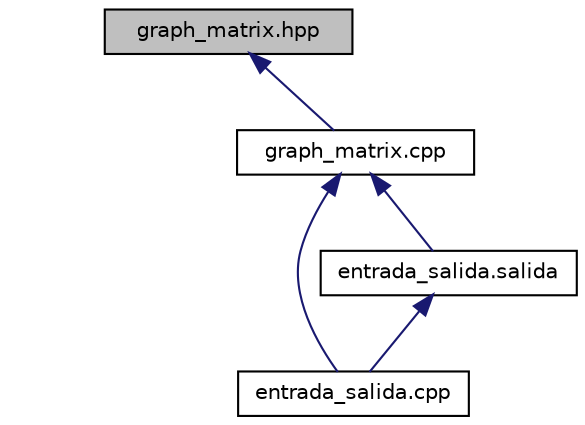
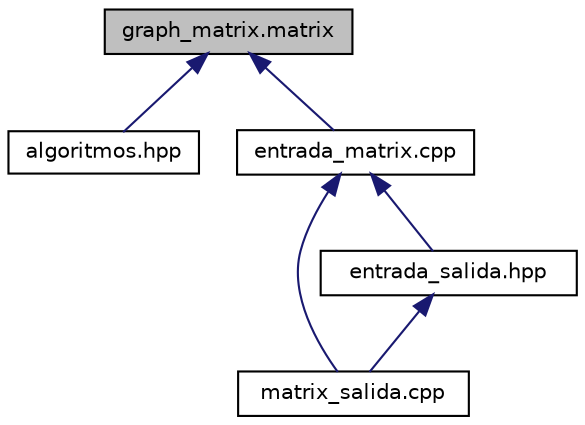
  digraph {
    node [color=black fillcolor=white fontname=Helvetica fontsize=10 shape=record style=filled]
    edge [color=midnightblue dir=back fontname=Helvetica fontsize=10 labelfontname=Helvetica labelfontsize=10 style=solid]
-   n1 [fillcolor=grey75 fontcolor=black height=0.2 label="graph_matrix.hpp" width=0.4]
-   n3 [height=0.2 label="graph_matrix.cpp" width=0.4]
-   n4 [height=0.2 label="entrada_salida.cpp" width=0.4]
-   n5 [height=0.2 label="entrada_salida.salida" width=0.4]
+   n1 [fillcolor=grey75 fontcolor=black height=0.2 label="graph_matrix.matrix" width=0.4]
+   n2 [height=0.2 label="algoritmos.hpp" width=0.4]
+   n3 [height=0.2 label="entrada_matrix.cpp" width=0.4]
+   n4 [height=0.2 label="matrix_salida.cpp" width=0.4]
+   n5 [height=0.2 label="entrada_salida.hpp" width=0.4]
+   n1 -> n2
    n1 -> n3
    n3 -> n4
    n3 -> n5
    n5 -> n4
  }
